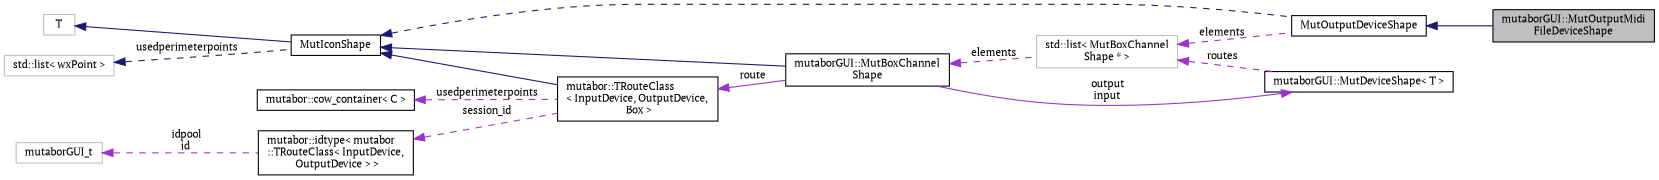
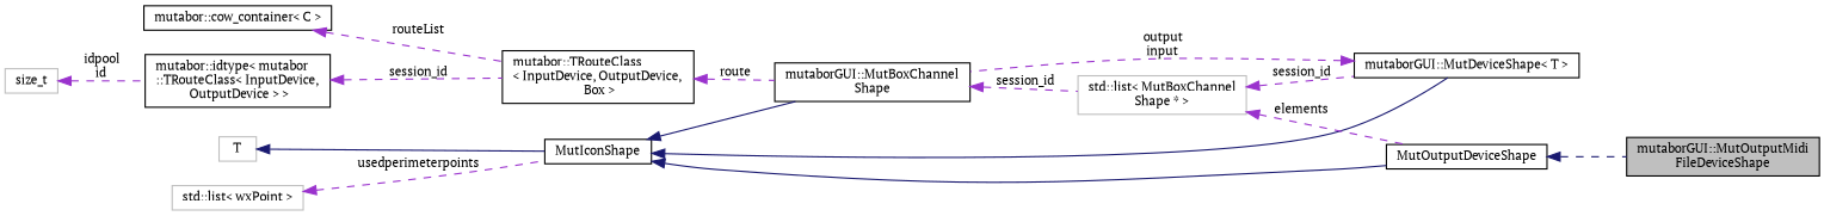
  digraph {
    fontname="PT Serif"
    rankdir=LR
    node [color=black fillcolor=white fontname="PT Serif" fontsize=10 shape=record style=filled]
    edge [color=darkorchid3 dir=back fontname="PT Serif" fontsize=10 labelfontname=Sans labelfontsize=10 style=dashed]
    n1 [fillcolor=grey75 fontcolor=black height=0.2 label="mutaborGUI::MutOutputMidi\lFileDeviceShape" width=0.4]
    n2 [height=0.2 label=MutOutputDeviceShape width=0.4]
    n3 [height=0.2 label=MutIconShape width=0.4]
    n4 [height=0.2 label="mutaborGUI::MutBoxChannel\lShape" width=0.4]
    n5 [height=0.2 label="mutaborGUI::MutDeviceShape\< T \>" width=0.4]
    n6 [color=grey75 height=0.2 label="std::list\< MutBoxChannel\lShape * \>" width=0.4]
    n7 [color=grey75 height=0.2 label=T width=0.4]
    n8 [color=grey75 height=0.2 label="std::list\< wxPoint \>" width=0.4]
    n9 [height=0.2 label="mutabor::TRouteClass\l\< InputDevice, OutputDevice,\l Box \>" width=0.4]
    n10 [height=0.2 label="mutabor::cow_container\< C \>" width=0.4]
    n11 [height=0.2 label="mutabor::idtype\< mutabor\l::TRouteClass\< InputDevice,\l OutputDevice \> \>" width=0.4]
-   n12 [color=grey75 height=0.2 label=mutaborGUI_t width=0.4]
-   n2 -> n1 [color=midnightblue style=solid]
-   n3 -> n2 [color=midnightblue]
+   n12 [color=grey75 height=0.2 label=size_t width=0.4]
+   n2 -> n1 [color=midnightblue]
+   n3 -> n2 [color=midnightblue style=solid]
    n3 -> n4 [color=midnightblue style=solid]
-   n3 -> n9 [color=midnightblue style=solid]
-   n4 -> n6 [label=" elements"]
-   n5 -> n4 [label=" output\ninput" style=solid]
+   n3 -> n5 [color=midnightblue style=solid]
+   n4 -> n6 [label=" session_id"]
+   n5 -> n4 [label=" output\ninput"]
    n6 -> n2 [label=" elements"]
-   n6 -> n5 [label=" routes"]
+   n6 -> n5 [label=" session_id"]
    n7 -> n3 [color=midnightblue style=solid]
-   n8 -> n3 [color=midnightblue label=" usedperimeterpoints"]
-   n9 -> n4 [label=" route" style=solid]
-   n10 -> n9 [label=" usedperimeterpoints"]
+   n8 -> n3 [label=" usedperimeterpoints"]
+   n9 -> n4 [label=" route"]
+   n10 -> n9 [label=" routeList"]
    n11 -> n9 [label=" session_id"]
    n12 -> n11 [label=" idpool\nid"]
  }
